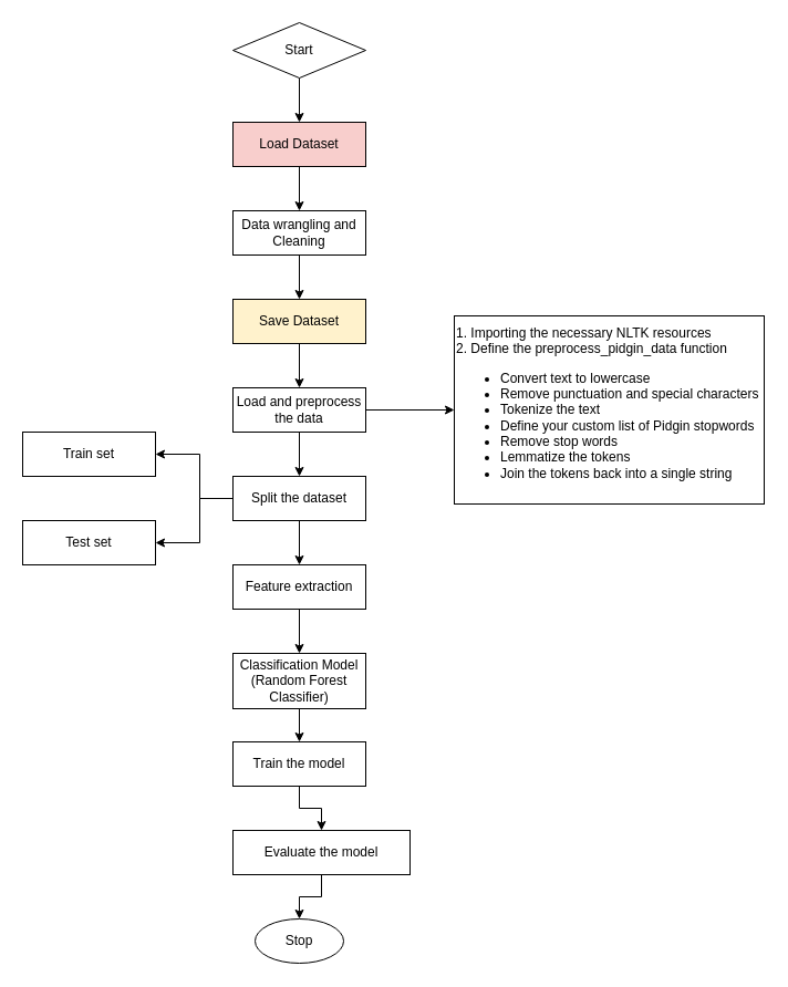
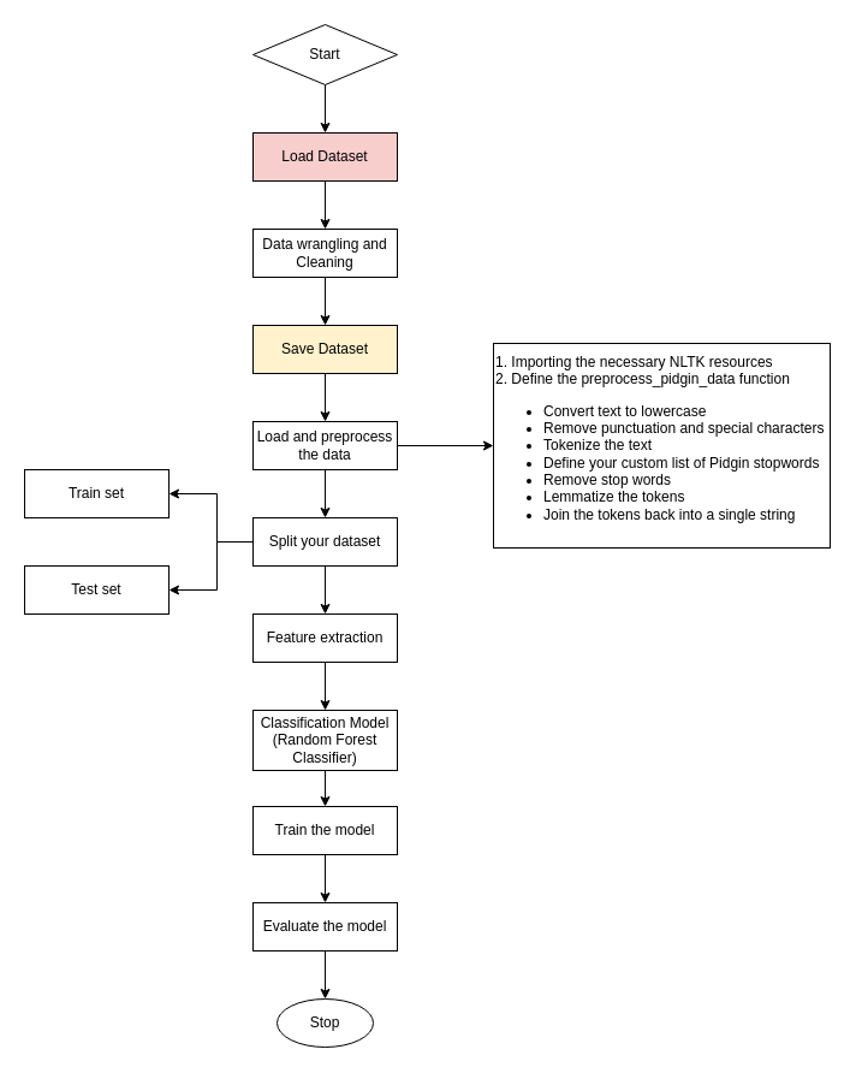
  <mxCell id="0" />
  <mxCell id="1" parent="0" />
  <mxCell id="2" value="" style="edgeStyle=orthogonalEdgeStyle;rounded=0;orthogonalLoop=1;jettySize=auto;html=1;" edge="1" parent="1" source="3" target="5"><mxGeometry relative="1" as="geometry" /></mxCell>
  <mxCell id="3" value="Start" style="rhombus;whiteSpace=wrap;html=1;" vertex="1" parent="1"><mxGeometry x="210" y="20" width="120" height="50" as="geometry" /></mxCell>
  <mxCell id="4" value="" style="edgeStyle=orthogonalEdgeStyle;rounded=0;orthogonalLoop=1;jettySize=auto;html=1;" edge="1" parent="1" source="5" target="7"><mxGeometry relative="1" as="geometry" /></mxCell>
  <mxCell id="5" value="Load Dataset" style="whiteSpace=wrap;html=1;fillColor=#f8cecc;" vertex="1" parent="1"><mxGeometry x="210" y="110" width="120" height="40" as="geometry" /></mxCell>
  <mxCell id="6" value="" style="edgeStyle=orthogonalEdgeStyle;rounded=0;orthogonalLoop=1;jettySize=auto;html=1;" edge="1" parent="1" source="7" target="9"><mxGeometry relative="1" as="geometry" /></mxCell>
  <mxCell id="7" value="Data wrangling and Cleaning" style="whiteSpace=wrap;html=1;" vertex="1" parent="1"><mxGeometry x="210" y="190" width="120" height="40" as="geometry" /></mxCell>
  <mxCell id="8" value="" style="edgeStyle=orthogonalEdgeStyle;rounded=0;orthogonalLoop=1;jettySize=auto;html=1;" edge="1" parent="1" source="9" target="12"><mxGeometry relative="1" as="geometry" /></mxCell>
  <mxCell id="9" value="Save Dataset" style="whiteSpace=wrap;html=1;fillColor=#fff2cc;" vertex="1" parent="1"><mxGeometry x="210" y="270" width="120" height="40" as="geometry" /></mxCell>
  <mxCell id="10" value="" style="edgeStyle=orthogonalEdgeStyle;rounded=0;orthogonalLoop=1;jettySize=auto;html=1;" edge="1" parent="1" source="12" target="15"><mxGeometry relative="1" as="geometry" /></mxCell>
  <mxCell id="11" value="" style="edgeStyle=orthogonalEdgeStyle;rounded=0;orthogonalLoop=1;jettySize=auto;html=1;" edge="1" parent="1" source="12" target="16"><mxGeometry relative="1" as="geometry" /></mxCell>
  <mxCell id="12" value="Load and preprocess the data" style="whiteSpace=wrap;html=1;" vertex="1" parent="1"><mxGeometry x="210" y="350" width="120" height="40" as="geometry" /></mxCell>
  <mxCell id="13" value="" style="edgeStyle=orthogonalEdgeStyle;rounded=0;orthogonalLoop=1;jettySize=auto;html=1;" edge="1" parent="1" source="15" target="18"><mxGeometry relative="1" as="geometry" /></mxCell>
  <mxCell id="14" value="" style="edgeStyle=orthogonalEdgeStyle;rounded=0;orthogonalLoop=1;jettySize=auto;html=1;" edge="1" parent="1" source="15" target="23"><mxGeometry relative="1" as="geometry"><Array as="points"><mxPoint x="180" y="450" /><mxPoint x="180" y="410" /></Array></mxGeometry></mxCell>
- <mxCell id="15" value="Split the dataset" style="whiteSpace=wrap;html=1;" vertex="1" parent="1"><mxGeometry x="210" y="430" width="120" height="40" as="geometry" /></mxCell>
+ <mxCell id="15" value="Split your dataset" style="whiteSpace=wrap;html=1;" vertex="1" parent="1"><mxGeometry x="210" y="430" width="120" height="40" as="geometry" /></mxCell>
  <mxCell id="16" value="&lt;div&gt;1.&lt;span style=&quot;white-space: pre;&quot;&gt; &lt;/span&gt;Importing the necessary NLTK resources&lt;/div&gt;&lt;div&gt;2.&lt;span style=&quot;white-space: pre;&quot;&gt; &lt;/span&gt;Define the preprocess_pidgin_data function&lt;/div&gt;&lt;div&gt;&lt;ul&gt;&lt;li&gt;Convert text to lowercase&lt;/li&gt;&lt;li&gt;Remove punctuation and special characters&lt;/li&gt;&lt;li&gt;Tokenize the text&lt;/li&gt;&lt;li&gt;Define your custom list of Pidgin stopwords&lt;/li&gt;&lt;li&gt;Remove stop words&lt;/li&gt;&lt;li&gt;Lemmatize the tokens&lt;/li&gt;&lt;li&gt;Join the tokens back into a single string&lt;/li&gt;&lt;/ul&gt;&lt;/div&gt;" style="whiteSpace=wrap;html=1;align=left;" vertex="1" parent="1"><mxGeometry x="410" y="285" width="280" height="170" as="geometry" /></mxCell>
  <mxCell id="17" value="" style="edgeStyle=orthogonalEdgeStyle;rounded=0;orthogonalLoop=1;jettySize=auto;html=1;" edge="1" parent="1" source="18" target="20"><mxGeometry relative="1" as="geometry" /></mxCell>
  <mxCell id="18" value="Feature extraction" style="whiteSpace=wrap;html=1;" vertex="1" parent="1"><mxGeometry x="210" y="510" width="120" height="40" as="geometry" /></mxCell>
  <mxCell id="19" value="" style="edgeStyle=orthogonalEdgeStyle;rounded=0;orthogonalLoop=1;jettySize=auto;html=1;" edge="1" parent="1" source="20" target="22"><mxGeometry relative="1" as="geometry" /></mxCell>
  <mxCell id="20" value="Classification Model&lt;br&gt;(Random Forest Classifier)" style="whiteSpace=wrap;html=1;" vertex="1" parent="1"><mxGeometry x="210" y="590" width="120" height="50" as="geometry" /></mxCell>
  <mxCell id="21" value="" style="edgeStyle=orthogonalEdgeStyle;rounded=0;orthogonalLoop=1;jettySize=auto;html=1;" edge="1" parent="1" source="22" target="27"><mxGeometry relative="1" as="geometry" /></mxCell>
  <mxCell id="22" value="Train the model" style="whiteSpace=wrap;html=1;" vertex="1" parent="1"><mxGeometry x="210" y="670" width="120" height="40" as="geometry" /></mxCell>
  <mxCell id="23" value="Train set" style="whiteSpace=wrap;html=1;" vertex="1" parent="1"><mxGeometry x="20" y="390" width="120" height="40" as="geometry" /></mxCell>
  <mxCell id="24" value="Test set" style="whiteSpace=wrap;html=1;" vertex="1" parent="1"><mxGeometry x="20" y="470" width="120" height="40" as="geometry" /></mxCell>
  <mxCell id="25" value="" style="edgeStyle=orthogonalEdgeStyle;rounded=0;orthogonalLoop=1;jettySize=auto;html=1;entryX=1;entryY=0.5;entryDx=0;entryDy=0;" edge="1" parent="1" target="24"><mxGeometry relative="1" as="geometry"><mxPoint x="180" y="440" as="sourcePoint" /><mxPoint x="160" y="460" as="targetPoint" /><Array as="points"><mxPoint x="180" y="450" /><mxPoint x="180" y="490" /></Array></mxGeometry></mxCell>
  <mxCell id="26" value="" style="edgeStyle=orthogonalEdgeStyle;rounded=0;orthogonalLoop=1;jettySize=auto;html=1;" edge="1" parent="1" source="27" target="28"><mxGeometry relative="1" as="geometry" /></mxCell>
- <mxCell id="27" value="Evaluate the model" style="whiteSpace=wrap;html=1;" vertex="1" parent="1"><mxGeometry x="210" y="750" width="160" height="40" as="geometry" /></mxCell>
+ <mxCell id="27" value="Evaluate the model" style="whiteSpace=wrap;html=1;" vertex="1" parent="1"><mxGeometry x="210" y="750" width="120" height="40" as="geometry" /></mxCell>
  <mxCell id="28" value="Stop" style="ellipse;whiteSpace=wrap;html=1;" vertex="1" parent="1"><mxGeometry x="230" y="830" width="80" height="40" as="geometry" /></mxCell>
